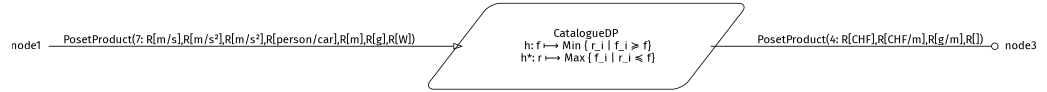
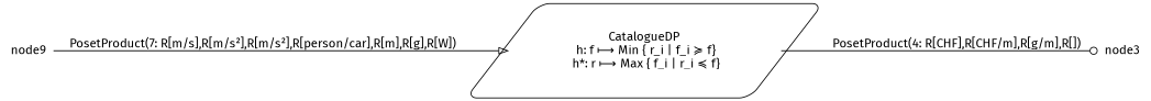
  digraph {
    fontname="Fira Sans"
    rankdir=LR
    node [fontname="Fira Sans" shape=plaintext]
    edge [fontname="Fira Sans"]
-   node1
+   node1 [label=node9]
    n2 [label="CatalogueDP\n h: f ⟼ Min { r_i | f_i ≽ f}\n h*: r ⟼ Max { f_i | r_i ≼ f}" shape=parallelogram style=rounded]
    node3
    node1 -> n2 [arrowhead=onormal label="PosetProduct(7: R[m/s],R[m/s²],R[m/s²],R[person/car],R[m],R[g],R[W])"]
    n2 -> node3 [arrowhead=odot label="PosetProduct(4: R[CHF],R[CHF/m],R[g/m],R[])"]
  }
